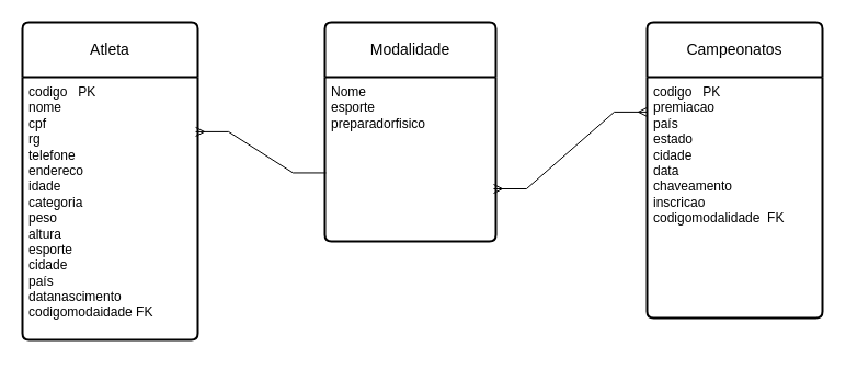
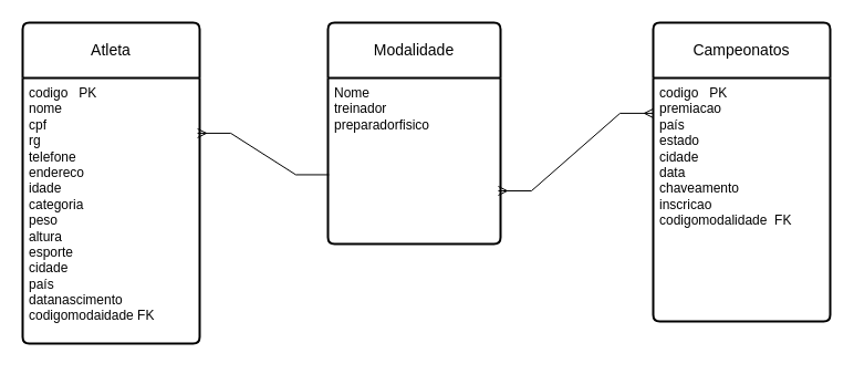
  <mxCell id="0" />
  <mxCell id="1" parent="0" />
  <mxCell id="2" value="Atleta" style="swimlane;childLayout=stackLayout;horizontal=1;startSize=50;horizontalStack=0;rounded=1;fontSize=14;fontStyle=0;strokeWidth=2;resizeParent=0;resizeLast=1;shadow=0;dashed=0;align=center;arcSize=4;whiteSpace=wrap;html=1;" parent="1" vertex="1"><mxGeometry x="20" y="20" width="160" height="290" as="geometry" /></mxCell>
  <mxCell id="3" value="codigo&amp;nbsp; &amp;nbsp;PK&lt;div&gt;nome&lt;/div&gt;&lt;div&gt;cpf&lt;/div&gt;&lt;div&gt;rg&lt;/div&gt;&lt;div&gt;telefone&lt;/div&gt;&lt;div&gt;endereco&lt;/div&gt;&lt;div&gt;idade&lt;/div&gt;&lt;div&gt;categoria&lt;/div&gt;&lt;div&gt;peso&lt;/div&gt;&lt;div&gt;altura&lt;/div&gt;&lt;div&gt;esporte&lt;/div&gt;&lt;div&gt;cidade&lt;/div&gt;&lt;div&gt;país&lt;/div&gt;&lt;div&gt;datanascimento&lt;/div&gt;&lt;div&gt;codigomodaidade FK&amp;nbsp;&lt;/div&gt;&lt;div&gt;&lt;br&gt;&lt;/div&gt;&lt;div&gt;&lt;br&gt;&lt;/div&gt;&lt;div&gt;&lt;br&gt;&lt;/div&gt;" style="align=left;strokeColor=none;fillColor=none;spacingLeft=4;fontSize=12;verticalAlign=top;resizable=0;rotatable=0;part=1;html=1;" parent="2" vertex="1"><mxGeometry y="50" width="160" height="240" as="geometry" /></mxCell>
  <mxCell id="4" value="Campeonatos" style="swimlane;childLayout=stackLayout;horizontal=1;startSize=50;horizontalStack=0;rounded=1;fontSize=14;fontStyle=0;strokeWidth=2;resizeParent=0;resizeLast=1;shadow=0;dashed=0;align=center;arcSize=4;whiteSpace=wrap;html=1;" vertex="1" parent="1"><mxGeometry x="590" y="20" width="160" height="270" as="geometry" /></mxCell>
  <mxCell id="5" value="codigo&amp;nbsp; &amp;nbsp;PK&lt;div&gt;premiacao&lt;/div&gt;&lt;div&gt;país&lt;/div&gt;&lt;div&gt;estado&lt;/div&gt;&lt;div&gt;cidade&lt;/div&gt;&lt;div&gt;data&lt;/div&gt;&lt;div&gt;chaveamento&lt;/div&gt;&lt;div&gt;inscricao&lt;/div&gt;&lt;div&gt;codigomodalidade&amp;nbsp; FK&lt;/div&gt;&lt;div&gt;&lt;br&gt;&lt;/div&gt;" style="align=left;strokeColor=none;fillColor=none;spacingLeft=4;fontSize=12;verticalAlign=top;resizable=0;rotatable=0;part=1;html=1;" vertex="1" parent="4"><mxGeometry y="50" width="160" height="220" as="geometry" /></mxCell>
  <mxCell id="6" value="" style="edgeStyle=entityRelationEdgeStyle;fontSize=12;html=1;endArrow=ERmany;startArrow=ERmany;rounded=0;exitX=0.987;exitY=0.68;exitDx=0;exitDy=0;exitPerimeter=0;entryX=0;entryY=0.145;entryDx=0;entryDy=0;entryPerimeter=0;" edge="1" parent="1" source="8" target="5"><mxGeometry width="100" height="100" relative="1" as="geometry"><mxPoint x="490" y="180" as="sourcePoint" /><mxPoint x="590" y="80" as="targetPoint" /></mxGeometry></mxCell>
  <mxCell id="7" value="Modalidade" style="swimlane;childLayout=stackLayout;horizontal=1;startSize=50;horizontalStack=0;rounded=1;fontSize=14;fontStyle=0;strokeWidth=2;resizeParent=0;resizeLast=1;shadow=0;dashed=0;align=center;arcSize=4;whiteSpace=wrap;html=1;" vertex="1" parent="1"><mxGeometry x="296" y="20" width="156" height="200" as="geometry" /></mxCell>
- <mxCell id="8" value="Nome&lt;div&gt;esporte&lt;/div&gt;&lt;div&gt;preparadorfisico&lt;/div&gt;" style="align=left;strokeColor=none;fillColor=none;spacingLeft=4;fontSize=12;verticalAlign=top;resizable=0;rotatable=0;part=1;html=1;" vertex="1" parent="7"><mxGeometry y="50" width="156" height="150" as="geometry" /></mxCell>
+ <mxCell id="8" value="Nome&lt;div&gt;treinador&lt;/div&gt;&lt;div&gt;preparadorfisico&lt;/div&gt;" style="align=left;strokeColor=none;fillColor=none;spacingLeft=4;fontSize=12;verticalAlign=top;resizable=0;rotatable=0;part=1;html=1;" vertex="1" parent="7"><mxGeometry y="50" width="156" height="150" as="geometry" /></mxCell>
  <mxCell id="9" value="" style="edgeStyle=entityRelationEdgeStyle;fontSize=12;html=1;endArrow=ERmany;rounded=0;entryX=0.988;entryY=0.208;entryDx=0;entryDy=0;entryPerimeter=0;exitX=0.006;exitY=0.583;exitDx=0;exitDy=0;exitPerimeter=0;" edge="1" parent="1" source="8" target="3"><mxGeometry width="100" height="100" relative="1" as="geometry"><mxPoint x="190" y="200" as="sourcePoint" /><mxPoint x="290" y="100" as="targetPoint" /></mxGeometry></mxCell>
